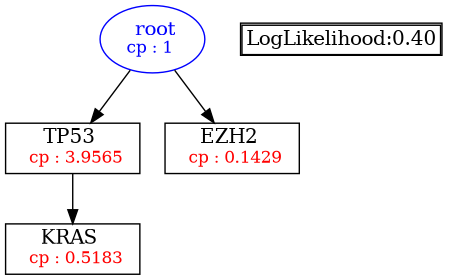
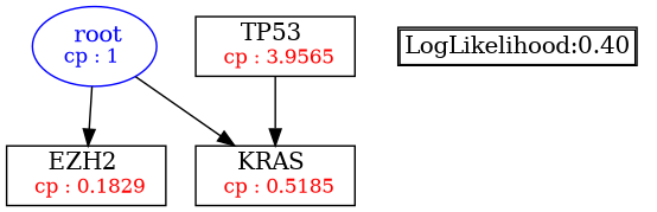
  digraph {
    fontsize=10
    node [shape=box]
    n1 [color=Blue label=<<font color='Blue'> root</font><br/><font color='Blue' POINT-SIZE='12'>cp : 1 </font>> shape=oval]
    n2 [label=<TP53 <br/> <font color='Red' POINT-SIZE='12'> cp : 3.9565 </font>>]
-   n3 [label=<EZH2 <br/> <font color='Red' POINT-SIZE='12'> cp : 0.1429 </font>>]
-   n4 [label=<KRAS <br/> <font color='Red' POINT-SIZE='12'> cp : 0.5183 </font>>]
+   n3 [label=<EZH2 <br/> <font color='Red' POINT-SIZE='12'> cp : 0.1829 </font>>]
+   n4 [label=<KRAS <br/> <font color='Red' POINT-SIZE='12'> cp : 0.5185 </font>>]
    n5 [label=<<TABLE BORDER="1" CELLBORDER="1" CELLSPACING="0" >     <TR><TD ALIGN="LEFT">LogLikelihood:0.40</TD></TR>     </TABLE>> shape=plaintext]
-   n1 -> n2
+   n1 -> n4
    n1 -> n3
    n2 -> n4
  }
